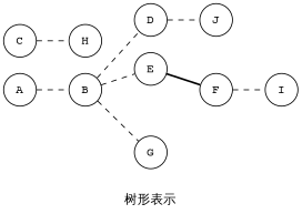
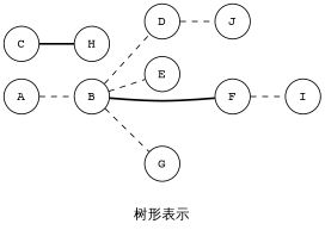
  graph {
    fontname="Courier Prime"
    label="树形表示"
    rankdir=LR
    node [fontname="Courier Prime" shape=circle]
    edge [fontname="Courier Prime" style=dashed]
    A
    B
    D
    E
    F
    G
    C
    H
    J
    I
    A -- B
    B -- D
    B -- E
-   E -- F [style=bold]
+   B -- F [style=bold]
    B -- G
    D -- J
    F -- I
-   C -- H
+   C -- H [style=bold]
  }
